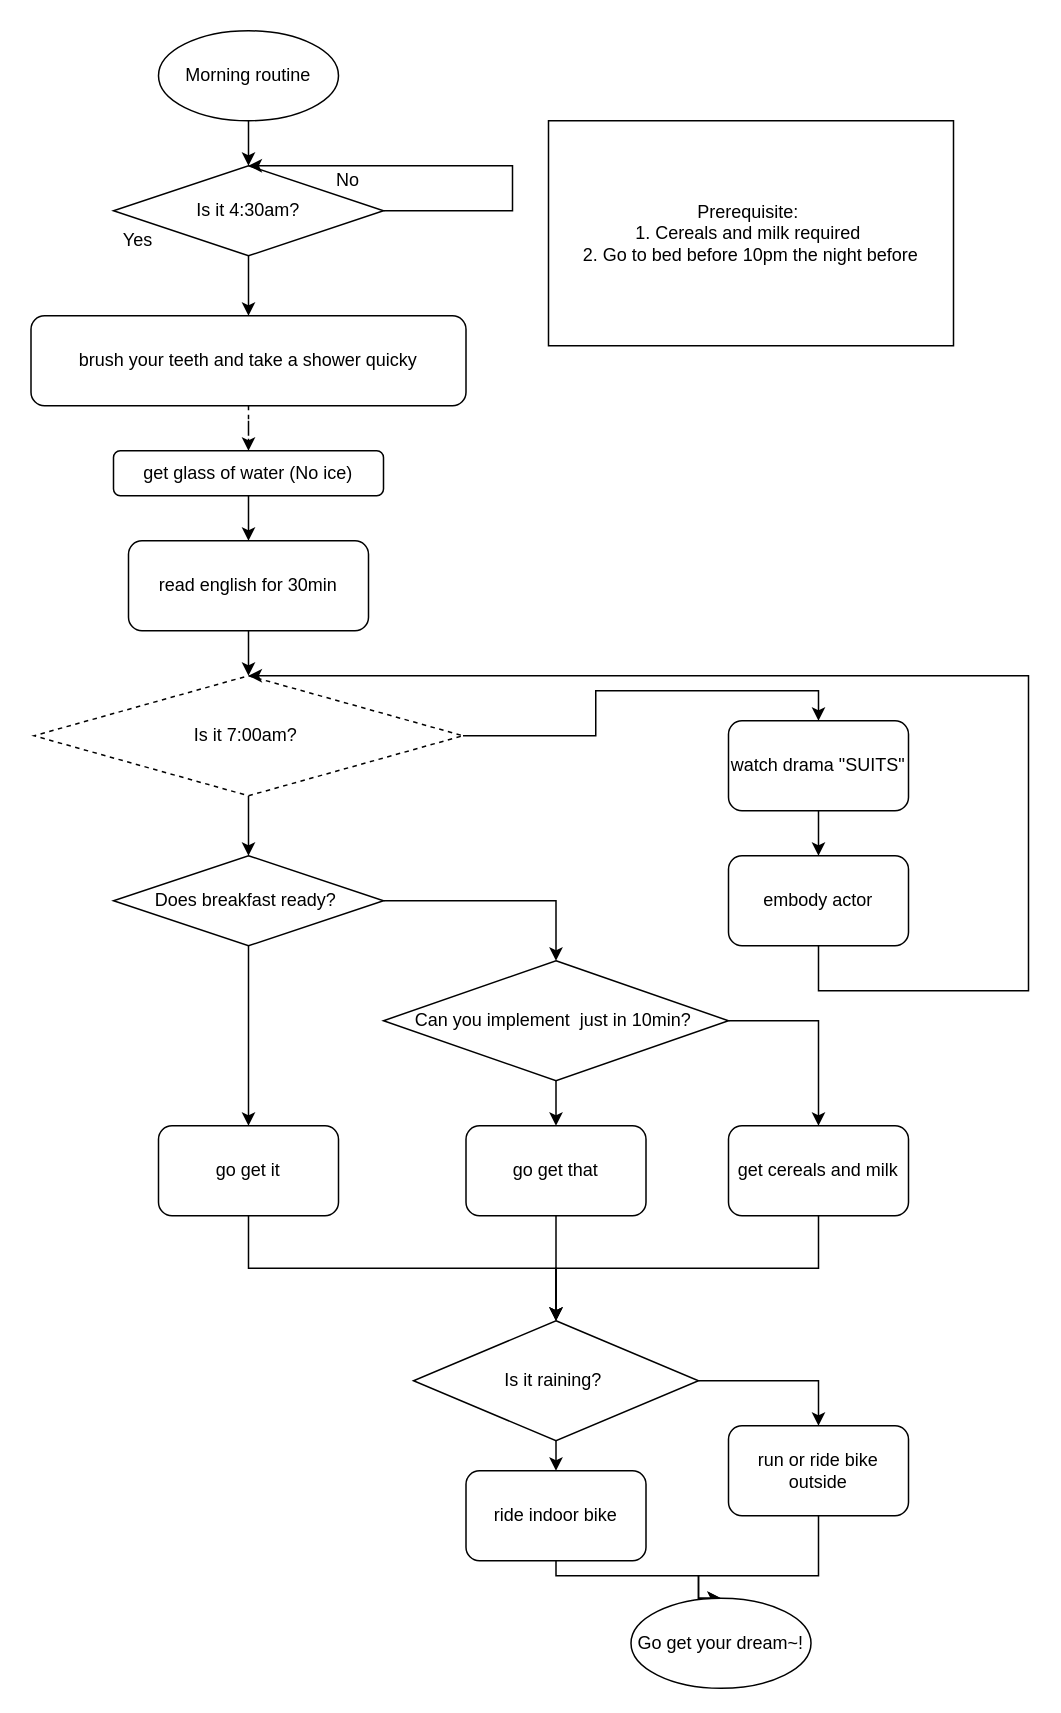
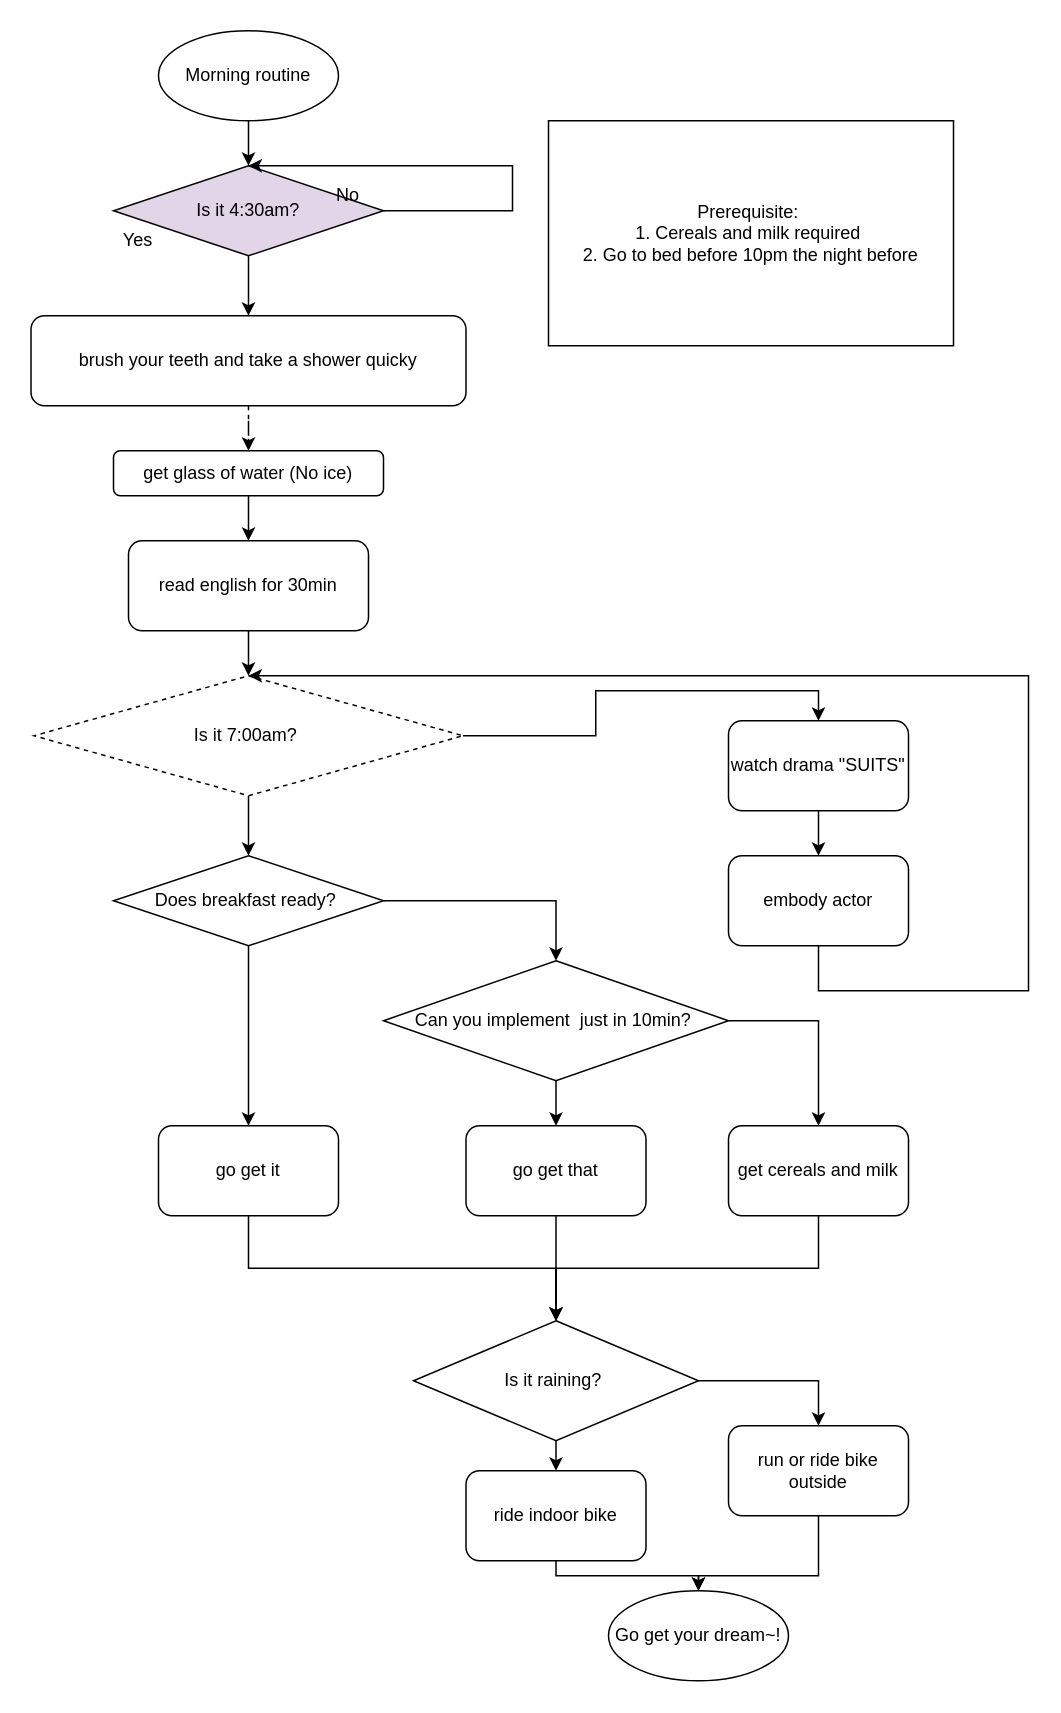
  <mxCell id="0" />
  <mxCell id="1" parent="0" />
  <mxCell id="2" value="" style="edgeStyle=orthogonalEdgeStyle;rounded=0;orthogonalLoop=1;jettySize=auto;html=1;" edge="1" parent="1" source="3" target="5"><mxGeometry relative="1" as="geometry" /></mxCell>
  <mxCell id="3" value="Morning routine" style="ellipse;whiteSpace=wrap;html=1;" vertex="1" parent="1"><mxGeometry x="105" y="20" width="120" height="60" as="geometry" /></mxCell>
  <mxCell id="4" style="edgeStyle=orthogonalEdgeStyle;rounded=0;orthogonalLoop=1;jettySize=auto;html=1;exitX=0.5;exitY=1;exitDx=0;exitDy=0;entryX=0.5;entryY=0;entryDx=0;entryDy=0;" edge="1" parent="1" source="5" target="23"><mxGeometry relative="1" as="geometry"><mxPoint x="165" y="200" as="targetPoint" /></mxGeometry></mxCell>
- <mxCell id="5" value="Is it 4:30am?" style="rhombus;whiteSpace=wrap;html=1;" vertex="1" parent="1"><mxGeometry x="75" y="110" width="180" height="60" as="geometry" /></mxCell>
+ <mxCell id="5" value="Is it 4:30am?" style="rhombus;whiteSpace=wrap;html=1;fillColor=#e1d5e7;" vertex="1" parent="1"><mxGeometry x="75" y="110" width="180" height="60" as="geometry" /></mxCell>
  <mxCell id="6" value="Yes" style="text;html=1;align=center;verticalAlign=middle;resizable=0;points=[];autosize=1;strokeColor=none;" vertex="1" parent="1"><mxGeometry x="71" y="150" width="40" height="20" as="geometry" /></mxCell>
- <mxCell id="7" value="No" style="text;html=1;align=center;verticalAlign=middle;resizable=0;points=[];autosize=1;strokeColor=none;" vertex="1" parent="1"><mxGeometry x="216" y="110" width="30" height="20" as="geometry" /></mxCell>
+ <mxCell id="7" value="No" style="text;html=1;align=center;verticalAlign=middle;resizable=0;points=[];autosize=1;strokeColor=none;" vertex="1" parent="1"><mxGeometry x="216" y="120" width="30" height="20" as="geometry" /></mxCell>
  <mxCell id="8" style="edgeStyle=orthogonalEdgeStyle;rounded=0;orthogonalLoop=1;jettySize=auto;html=1;exitX=1;exitY=0.5;exitDx=0;exitDy=0;entryX=0.5;entryY=0;entryDx=0;entryDy=0;" edge="1" parent="1" source="5" target="5"><mxGeometry relative="1" as="geometry"><Array as="points"><mxPoint x="341" y="140" /><mxPoint x="341" y="110" /></Array></mxGeometry></mxCell>
  <mxCell id="9" value="" style="edgeStyle=orthogonalEdgeStyle;rounded=0;orthogonalLoop=1;jettySize=auto;html=1;exitX=0.5;exitY=1;exitDx=0;exitDy=0;dashed=1;" edge="1" parent="1" source="23" target="19"><mxGeometry relative="1" as="geometry"><mxPoint x="165" y="280" as="sourcePoint" /></mxGeometry></mxCell>
  <mxCell id="10" value="" style="edgeStyle=orthogonalEdgeStyle;rounded=0;orthogonalLoop=1;jettySize=auto;html=1;exitX=0.5;exitY=1;exitDx=0;exitDy=0;" edge="1" parent="1" source="24" target="13"><mxGeometry relative="1" as="geometry"><mxPoint x="165" y="440" as="sourcePoint" /></mxGeometry></mxCell>
  <mxCell id="11" style="edgeStyle=orthogonalEdgeStyle;rounded=0;orthogonalLoop=1;jettySize=auto;html=1;exitX=1;exitY=0.5;exitDx=0;exitDy=0;entryX=0.5;entryY=0;entryDx=0;entryDy=0;" edge="1" parent="1" source="13" target="15"><mxGeometry relative="1" as="geometry" /></mxCell>
  <mxCell id="12" value="" style="edgeStyle=orthogonalEdgeStyle;rounded=0;orthogonalLoop=1;jettySize=auto;html=1;" edge="1" parent="1" source="13" target="22"><mxGeometry relative="1" as="geometry" /></mxCell>
  <mxCell id="13" value="Is it 7:00am?&amp;nbsp;" style="rhombus;whiteSpace=wrap;html=1;dashed=1;" vertex="1" parent="1"><mxGeometry x="22" y="450" width="286" height="80" as="geometry" /></mxCell>
  <mxCell id="14" value="" style="edgeStyle=orthogonalEdgeStyle;rounded=0;orthogonalLoop=1;jettySize=auto;html=1;" edge="1" parent="1" source="15" target="17"><mxGeometry relative="1" as="geometry" /></mxCell>
  <mxCell id="15" value="watch drama &quot;SUITS&quot;" style="rounded=1;whiteSpace=wrap;html=1;" vertex="1" parent="1"><mxGeometry x="485" y="480" width="120" height="60" as="geometry" /></mxCell>
  <mxCell id="16" style="edgeStyle=orthogonalEdgeStyle;rounded=0;orthogonalLoop=1;jettySize=auto;html=1;exitX=0.5;exitY=1;exitDx=0;exitDy=0;entryX=0.5;entryY=0;entryDx=0;entryDy=0;" edge="1" parent="1" source="17" target="13"><mxGeometry relative="1" as="geometry"><Array as="points"><mxPoint x="545" y="660" /><mxPoint x="685" y="660" /><mxPoint x="685" y="450" /></Array></mxGeometry></mxCell>
  <mxCell id="17" value="embody actor" style="rounded=1;whiteSpace=wrap;html=1;" vertex="1" parent="1"><mxGeometry x="485" y="570" width="120" height="60" as="geometry" /></mxCell>
  <mxCell id="18" value="" style="edgeStyle=orthogonalEdgeStyle;rounded=0;orthogonalLoop=1;jettySize=auto;html=1;entryX=0.5;entryY=0;entryDx=0;entryDy=0;" edge="1" parent="1" source="19" target="24"><mxGeometry relative="1" as="geometry"><mxPoint x="165" y="360" as="targetPoint" /></mxGeometry></mxCell>
  <mxCell id="19" value="get glass of water (No ice)" style="rounded=1;whiteSpace=wrap;html=1;" vertex="1" parent="1"><mxGeometry x="75" y="300" width="180" height="30" as="geometry" /></mxCell>
  <mxCell id="20" value="" style="edgeStyle=orthogonalEdgeStyle;rounded=0;orthogonalLoop=1;jettySize=auto;html=1;" edge="1" parent="1" source="22" target="26"><mxGeometry relative="1" as="geometry" /></mxCell>
  <mxCell id="21" style="edgeStyle=orthogonalEdgeStyle;rounded=0;orthogonalLoop=1;jettySize=auto;html=1;exitX=1;exitY=0.5;exitDx=0;exitDy=0;entryX=0.5;entryY=0;entryDx=0;entryDy=0;" edge="1" parent="1" source="22" target="29"><mxGeometry relative="1" as="geometry" /></mxCell>
  <mxCell id="22" value="Does breakfast ready?&amp;nbsp;" style="rhombus;whiteSpace=wrap;html=1;" vertex="1" parent="1"><mxGeometry x="75" y="570" width="180" height="60" as="geometry" /></mxCell>
  <mxCell id="23" value="&lt;span&gt;brush your teeth and take a shower quicky&lt;/span&gt;" style="rounded=1;whiteSpace=wrap;html=1;" vertex="1" parent="1"><mxGeometry x="20" y="210" width="290" height="60" as="geometry" /></mxCell>
  <mxCell id="24" value="read english for 30min" style="rounded=1;whiteSpace=wrap;html=1;" vertex="1" parent="1"><mxGeometry x="85" y="360" width="160" height="60" as="geometry" /></mxCell>
  <mxCell id="25" style="edgeStyle=orthogonalEdgeStyle;rounded=0;orthogonalLoop=1;jettySize=auto;html=1;exitX=0.5;exitY=1;exitDx=0;exitDy=0;entryX=0.5;entryY=0;entryDx=0;entryDy=0;" edge="1" parent="1" source="26" target="37"><mxGeometry relative="1" as="geometry" /></mxCell>
  <mxCell id="26" value="go get it" style="rounded=1;whiteSpace=wrap;html=1;" vertex="1" parent="1"><mxGeometry x="105" y="750" width="120" height="60" as="geometry" /></mxCell>
  <mxCell id="27" value="" style="edgeStyle=orthogonalEdgeStyle;rounded=0;orthogonalLoop=1;jettySize=auto;html=1;" edge="1" parent="1" source="29" target="31"><mxGeometry relative="1" as="geometry" /></mxCell>
  <mxCell id="28" style="edgeStyle=orthogonalEdgeStyle;rounded=0;orthogonalLoop=1;jettySize=auto;html=1;exitX=1;exitY=0.5;exitDx=0;exitDy=0;entryX=0.5;entryY=0;entryDx=0;entryDy=0;" edge="1" parent="1" source="29" target="33"><mxGeometry relative="1" as="geometry" /></mxCell>
  <mxCell id="29" value="Can you implement&amp;nbsp; just in 10min?&amp;nbsp;" style="rhombus;whiteSpace=wrap;html=1;" vertex="1" parent="1"><mxGeometry x="255" y="640" width="230" height="80" as="geometry" /></mxCell>
  <mxCell id="30" style="edgeStyle=orthogonalEdgeStyle;rounded=0;orthogonalLoop=1;jettySize=auto;html=1;exitX=0.5;exitY=1;exitDx=0;exitDy=0;entryX=0.5;entryY=0;entryDx=0;entryDy=0;" edge="1" parent="1" source="31" target="37"><mxGeometry relative="1" as="geometry" /></mxCell>
  <mxCell id="31" value="go get that" style="rounded=1;whiteSpace=wrap;html=1;" vertex="1" parent="1"><mxGeometry x="310" y="750" width="120" height="60" as="geometry" /></mxCell>
  <mxCell id="32" style="edgeStyle=orthogonalEdgeStyle;rounded=0;orthogonalLoop=1;jettySize=auto;html=1;exitX=0.5;exitY=1;exitDx=0;exitDy=0;entryX=0.5;entryY=0;entryDx=0;entryDy=0;" edge="1" parent="1" source="33" target="37"><mxGeometry relative="1" as="geometry" /></mxCell>
  <mxCell id="33" value="get cereals and milk" style="rounded=1;whiteSpace=wrap;html=1;" vertex="1" parent="1"><mxGeometry x="485" y="750" width="120" height="60" as="geometry" /></mxCell>
  <mxCell id="34" value="Prerequisite:&amp;nbsp;&lt;br&gt;1. Cereals and milk required&amp;nbsp;&lt;br&gt;2. Go to bed before 10pm the night before" style="whiteSpace=wrap;html=1;" vertex="1" parent="1"><mxGeometry x="365" y="80" width="270" height="150" as="geometry" /></mxCell>
  <mxCell id="35" style="edgeStyle=orthogonalEdgeStyle;rounded=0;orthogonalLoop=1;jettySize=auto;html=1;exitX=1;exitY=0.5;exitDx=0;exitDy=0;entryX=0.5;entryY=0;entryDx=0;entryDy=0;" edge="1" parent="1" source="37" target="41"><mxGeometry relative="1" as="geometry" /></mxCell>
  <mxCell id="36" style="edgeStyle=orthogonalEdgeStyle;rounded=0;orthogonalLoop=1;jettySize=auto;html=1;exitX=0.5;exitY=1;exitDx=0;exitDy=0;entryX=0.5;entryY=0;entryDx=0;entryDy=0;" edge="1" parent="1" source="37" target="39"><mxGeometry relative="1" as="geometry" /></mxCell>
  <mxCell id="37" value="Is it raining?&amp;nbsp;" style="rhombus;whiteSpace=wrap;html=1;" vertex="1" parent="1"><mxGeometry x="275" y="880" width="190" height="80" as="geometry" /></mxCell>
  <mxCell id="38" style="edgeStyle=orthogonalEdgeStyle;rounded=0;orthogonalLoop=1;jettySize=auto;html=1;exitX=0.5;exitY=1;exitDx=0;exitDy=0;entryX=0.5;entryY=0;entryDx=0;entryDy=0;" edge="1" parent="1" source="39" target="42"><mxGeometry relative="1" as="geometry"><Array as="points"><mxPoint x="370" y="1050" /><mxPoint x="465" y="1050" /></Array></mxGeometry></mxCell>
  <mxCell id="39" value="ride indoor bike" style="rounded=1;whiteSpace=wrap;html=1;" vertex="1" parent="1"><mxGeometry x="310" y="980" width="120" height="60" as="geometry" /></mxCell>
  <mxCell id="40" style="edgeStyle=orthogonalEdgeStyle;rounded=0;orthogonalLoop=1;jettySize=auto;html=1;exitX=0.5;exitY=1;exitDx=0;exitDy=0;entryX=0.5;entryY=0;entryDx=0;entryDy=0;" edge="1" parent="1" source="41" target="42"><mxGeometry relative="1" as="geometry"><Array as="points"><mxPoint x="545" y="1050" /><mxPoint x="465" y="1050" /></Array></mxGeometry></mxCell>
  <mxCell id="41" value="run or ride bike outside" style="rounded=1;whiteSpace=wrap;html=1;" vertex="1" parent="1"><mxGeometry x="485" y="950" width="120" height="60" as="geometry" /></mxCell>
- <mxCell id="42" value="Go get your dream~!" style="ellipse;whiteSpace=wrap;html=1;" vertex="1" parent="1"><mxGeometry x="420" y="1065" width="120" height="60" as="geometry" /></mxCell>
+ <mxCell id="42" value="Go get your dream~!" style="ellipse;whiteSpace=wrap;html=1;" vertex="1" parent="1"><mxGeometry x="405" y="1060" width="120" height="60" as="geometry" /></mxCell>
